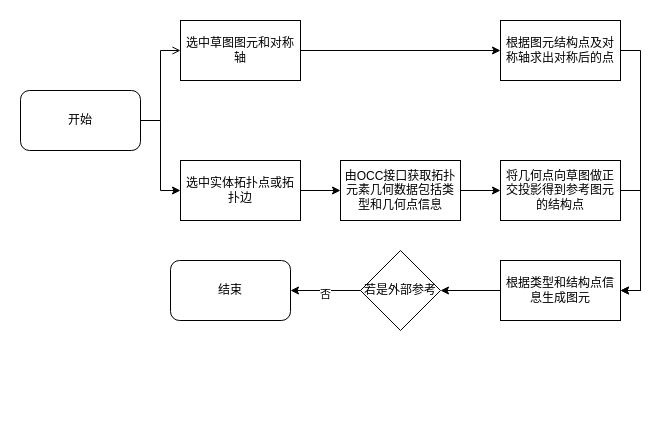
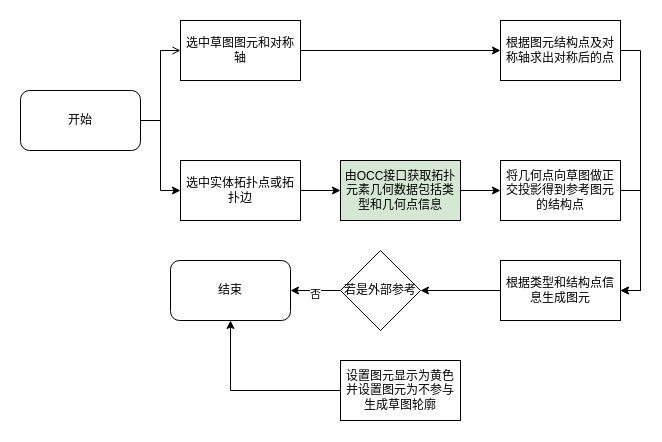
  <mxCell id="0" />
  <mxCell id="1" parent="0" />
  <mxCell id="2" style="edgeStyle=orthogonalEdgeStyle;rounded=0;orthogonalLoop=1;jettySize=auto;html=1;entryX=0;entryY=0.5;entryDx=0;entryDy=0;endArrow=open;" edge="1" parent="1" source="4" target="6"><mxGeometry relative="1" as="geometry" /></mxCell>
  <mxCell id="3" style="edgeStyle=orthogonalEdgeStyle;rounded=0;orthogonalLoop=1;jettySize=auto;html=1;exitX=1;exitY=0.5;exitDx=0;exitDy=0;entryX=0;entryY=0.5;entryDx=0;entryDy=0;" edge="1" parent="1" source="4" target="8"><mxGeometry relative="1" as="geometry" /></mxCell>
  <mxCell id="4" value="开始" style="rounded=1;whiteSpace=wrap;html=1;" vertex="1" parent="1"><mxGeometry x="20" y="90" width="120" height="60" as="geometry" /></mxCell>
  <mxCell id="5" style="edgeStyle=orthogonalEdgeStyle;rounded=0;orthogonalLoop=1;jettySize=auto;html=1;entryX=0;entryY=0.5;entryDx=0;entryDy=0;" edge="1" parent="1" source="6" target="10"><mxGeometry relative="1" as="geometry" /></mxCell>
  <mxCell id="6" value="选中草图图元和对称轴" style="rounded=0;whiteSpace=wrap;html=1;" vertex="1" parent="1"><mxGeometry y="20" width="120" height="60" as="geometry" x="180" /></mxCell>
  <mxCell id="7" style="edgeStyle=orthogonalEdgeStyle;rounded=0;orthogonalLoop=1;jettySize=auto;html=1;entryX=0;entryY=0.5;entryDx=0;entryDy=0;" edge="1" parent="1" source="8" target="19"><mxGeometry relative="1" as="geometry" /></mxCell>
  <mxCell id="8" value="选中实体拓扑点或拓扑边" style="rounded=0;whiteSpace=wrap;html=1;" vertex="1" parent="1"><mxGeometry y="160" width="120" height="60" as="geometry" x="180" /></mxCell>
  <mxCell id="9" style="edgeStyle=orthogonalEdgeStyle;rounded=0;orthogonalLoop=1;jettySize=auto;html=1;exitX=1;exitY=0.5;exitDx=0;exitDy=0;" edge="1" parent="1" source="10" target="12"><mxGeometry relative="1" as="geometry"><Array as="points"><mxPoint x="640" y="50" /><mxPoint x="640" y="290" /></Array></mxGeometry></mxCell>
  <mxCell id="10" value="根据图元结构点及对称轴求出对称后的点" style="rounded=0;whiteSpace=wrap;html=1;" vertex="1" parent="1"><mxGeometry x="500" y="20" width="120" height="60" as="geometry" /></mxCell>
  <mxCell id="11" style="edgeStyle=orthogonalEdgeStyle;rounded=0;orthogonalLoop=1;jettySize=auto;html=1;exitX=0;exitY=0.5;exitDx=0;exitDy=0;entryX=1;entryY=0.5;entryDx=0;entryDy=0;" edge="1" parent="1" source="12" target="15"><mxGeometry relative="1" as="geometry" /></mxCell>
  <mxCell id="12" value="根据类型和结构点信息生成图元" style="rounded=0;whiteSpace=wrap;html=1;" vertex="1" parent="1"><mxGeometry x="500" y="260" width="120" height="60" as="geometry" /></mxCell>
  <mxCell id="13" style="edgeStyle=orthogonalEdgeStyle;rounded=0;orthogonalLoop=1;jettySize=auto;html=1;exitX=0;exitY=0.5;exitDx=0;exitDy=0;entryX=1;entryY=0.5;entryDx=0;entryDy=0;" edge="1" parent="1" source="15" target="22"><mxGeometry relative="1" as="geometry" /></mxCell>
  <mxCell id="14" value="否" style="edgeLabel;html=1;align=center;verticalAlign=middle;resizable=0;points=[];" vertex="1" connectable="0" parent="13"><mxGeometry x="0.034" y="3" relative="1" as="geometry"><mxPoint as="offset" /></mxGeometry></mxCell>
- <mxCell id="15" value="若是外部参考" style="rhombus;whiteSpace=wrap;html=1;" vertex="1" parent="1"><mxGeometry x="360" y="250" width="80" height="80" as="geometry" /></mxCell>
+ <mxCell id="15" value="若是外部参考" style="rhombus;whiteSpace=wrap;html=1;" vertex="1" parent="1"><mxGeometry x="340" y="250" width="80" height="80" as="geometry" /></mxCell>
+ <mxCell id="16" style="edgeStyle=orthogonalEdgeStyle;rounded=0;orthogonalLoop=1;jettySize=auto;html=1;entryX=0.5;entryY=1;entryDx=0;entryDy=0;" edge="1" parent="1" source="17" target="22"><mxGeometry relative="1" as="geometry" /></mxCell>
+ <mxCell id="17" value="设置图元显示为黄色并设置图元为不参与生成草图轮廓" style="rounded=0;whiteSpace=wrap;html=1;" vertex="1" parent="1"><mxGeometry x="340" y="360" width="120" height="60" as="geometry" /></mxCell>
  <mxCell id="18" style="edgeStyle=orthogonalEdgeStyle;rounded=0;orthogonalLoop=1;jettySize=auto;html=1;entryX=0;entryY=0.5;entryDx=0;entryDy=0;" edge="1" parent="1" source="19" target="21"><mxGeometry relative="1" as="geometry" /></mxCell>
- <mxCell id="19" value="由OCC接口获取拓扑元素几何数据包括类型和几何点信息" style="rounded=0;whiteSpace=wrap;html=1;" vertex="1" parent="1"><mxGeometry x="340" y="160" width="120" height="60" as="geometry" /></mxCell>
+ <mxCell id="19" value="由OCC接口获取拓扑元素几何数据包括类型和几何点信息" style="rounded=0;whiteSpace=wrap;html=1;fillColor=#d5e8d4;" vertex="1" parent="1"><mxGeometry x="340" y="160" width="120" height="60" as="geometry" /></mxCell>
  <mxCell id="20" style="edgeStyle=orthogonalEdgeStyle;rounded=0;orthogonalLoop=1;jettySize=auto;html=1;exitX=1;exitY=0.5;exitDx=0;exitDy=0;entryX=1;entryY=0.5;entryDx=0;entryDy=0;" edge="1" parent="1" source="21" target="12"><mxGeometry relative="1" as="geometry" /></mxCell>
  <mxCell id="21" value="将几何点向草图做正交投影得到参考图元的结构点" style="rounded=0;whiteSpace=wrap;html=1;" vertex="1" parent="1"><mxGeometry x="500" y="160" width="120" height="60" as="geometry" /></mxCell>
  <mxCell id="22" value="结束" style="rounded=1;whiteSpace=wrap;html=1;" vertex="1" parent="1"><mxGeometry x="170" y="260" width="120" height="60" as="geometry" /></mxCell>
